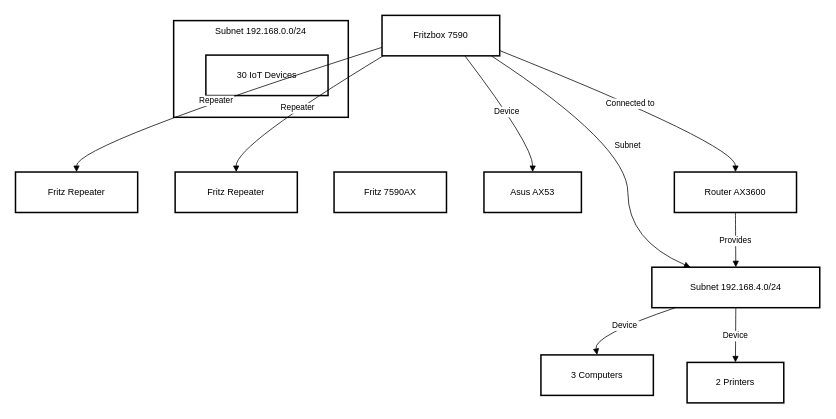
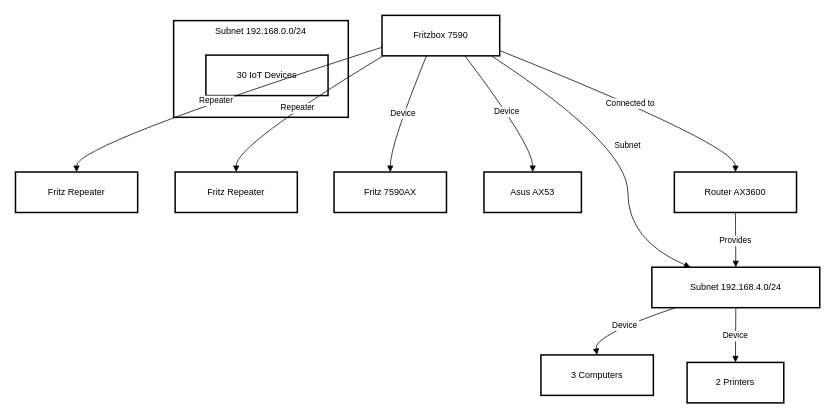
  <mxCell id="0" />
  <mxCell id="1" parent="0" />
  <mxCell id="2" value="Subnet 192.168.0.0/24" style="whiteSpace=wrap;strokeWidth=2;verticalAlign=top;" vertex="1" parent="1"><mxGeometry x="231" y="27" width="233" height="129" as="geometry" /></mxCell>
  <mxCell id="3" value="30 IoT Devices" style="whiteSpace=wrap;strokeWidth=2;" vertex="1" parent="2"><mxGeometry x="43" y="46" width="163" height="54" as="geometry" /></mxCell>
  <mxCell id="4" value="Fritzbox 7590" style="whiteSpace=wrap;strokeWidth=2;" vertex="1" parent="1"><mxGeometry x="509" y="20" width="157" height="54" as="geometry" /></mxCell>
  <mxCell id="5" value="Fritz Repeater" style="whiteSpace=wrap;strokeWidth=2;" vertex="1" parent="1"><mxGeometry x="20" y="229" width="163" height="54" as="geometry" /></mxCell>
  <mxCell id="6" value="Fritz Repeater" style="whiteSpace=wrap;strokeWidth=2;" vertex="1" parent="1"><mxGeometry x="233" y="229" width="163" height="54" as="geometry" /></mxCell>
  <mxCell id="7" value="Fritz 7590AX" style="whiteSpace=wrap;strokeWidth=2;" vertex="1" parent="1"><mxGeometry x="445" y="229" width="150" height="54" as="geometry" /></mxCell>
  <mxCell id="8" value="Asus AX53" style="whiteSpace=wrap;strokeWidth=2;" vertex="1" parent="1"><mxGeometry x="645" y="229" width="130" height="54" as="geometry" /></mxCell>
  <mxCell id="9" value="Subnet 192.168.4.0/24" style="whiteSpace=wrap;strokeWidth=2;" vertex="1" parent="1"><mxGeometry x="869" y="356" width="224" height="54" as="geometry" /></mxCell>
  <mxCell id="10" value="3 Computers" style="whiteSpace=wrap;strokeWidth=2;" vertex="1" parent="1"><mxGeometry x="721" y="473" width="150" height="54" as="geometry" /></mxCell>
  <mxCell id="11" value="2 Printers" style="whiteSpace=wrap;strokeWidth=2;" vertex="1" parent="1"><mxGeometry x="916" y="483" width="129" height="54" as="geometry" /></mxCell>
  <mxCell id="12" value="Router AX3600" style="whiteSpace=wrap;strokeWidth=2;" vertex="1" parent="1"><mxGeometry x="899" y="229" width="163" height="54" as="geometry" /></mxCell>
  <mxCell id="13" value="Repeater" style="curved=1;startArrow=none;endArrow=block;exitX=0;exitY=0.79;entryX=0.5;entryY=0;" edge="1" parent="1" source="4" target="5"><mxGeometry relative="1" as="geometry"><Array as="points"><mxPoint x="101" y="193" /></Array></mxGeometry></mxCell>
  <mxCell id="14" value="Repeater" style="curved=1;startArrow=none;endArrow=block;exitX=0.02;exitY=0.99;entryX=0.5;entryY=0;" edge="1" parent="1" source="4" target="6"><mxGeometry relative="1" as="geometry"><Array as="points"><mxPoint x="314" y="193" /></Array></mxGeometry></mxCell>
+ <mxCell id="15" value="Device" style="curved=1;startArrow=none;endArrow=block;exitX=0.38;exitY=0.99;entryX=0.5;entryY=0;" edge="1" parent="1" source="4" target="7"><mxGeometry relative="1" as="geometry"><Array as="points"><mxPoint x="520" y="193" /></Array></mxGeometry></mxCell>
  <mxCell id="16" value="Device" style="curved=1;startArrow=none;endArrow=block;exitX=0.7;exitY=0.99;entryX=0.5;entryY=0;" edge="1" parent="1" source="4" target="8"><mxGeometry relative="1" as="geometry"><Array as="points"><mxPoint x="710" y="193" /></Array></mxGeometry></mxCell>
  <mxCell id="17" value="Subnet" style="curved=1;startArrow=none;endArrow=block;exitX=0.92;exitY=0.99;entryX=0.23;entryY=0;" edge="1" parent="1" source="4" target="9"><mxGeometry relative="1" as="geometry"><Array as="points"><mxPoint x="837" y="193" /><mxPoint x="837" y="320" /></Array></mxGeometry></mxCell>
  <mxCell id="18" value="Device" style="curved=1;startArrow=none;endArrow=block;exitX=0.14;exitY=1;entryX=0.5;entryY=0;" edge="1" parent="1" source="9" target="10"><mxGeometry relative="1" as="geometry"><Array as="points"><mxPoint x="791" y="447" /></Array></mxGeometry></mxCell>
  <mxCell id="19" value="Device" style="curved=1;startArrow=none;endArrow=block;exitX=0.5;exitY=1;entryX=0.5;entryY=0;" edge="1" parent="1" source="9" target="11"><mxGeometry relative="1" as="geometry"><Array as="points" /></mxGeometry></mxCell>
  <mxCell id="20" value="Connected to" style="curved=1;startArrow=none;endArrow=block;exitX=1;exitY=0.87;entryX=0.5;entryY=0;" edge="1" parent="1" source="4" target="12"><mxGeometry relative="1" as="geometry"><Array as="points"><mxPoint x="981" y="193" /></Array></mxGeometry></mxCell>
  <mxCell id="21" value="Provides" style="curved=1;startArrow=none;endArrow=block;exitX=0.5;exitY=1;entryX=0.5;entryY=0;" edge="1" parent="1" source="12" target="9"><mxGeometry relative="1" as="geometry"><Array as="points" /></mxGeometry></mxCell>
